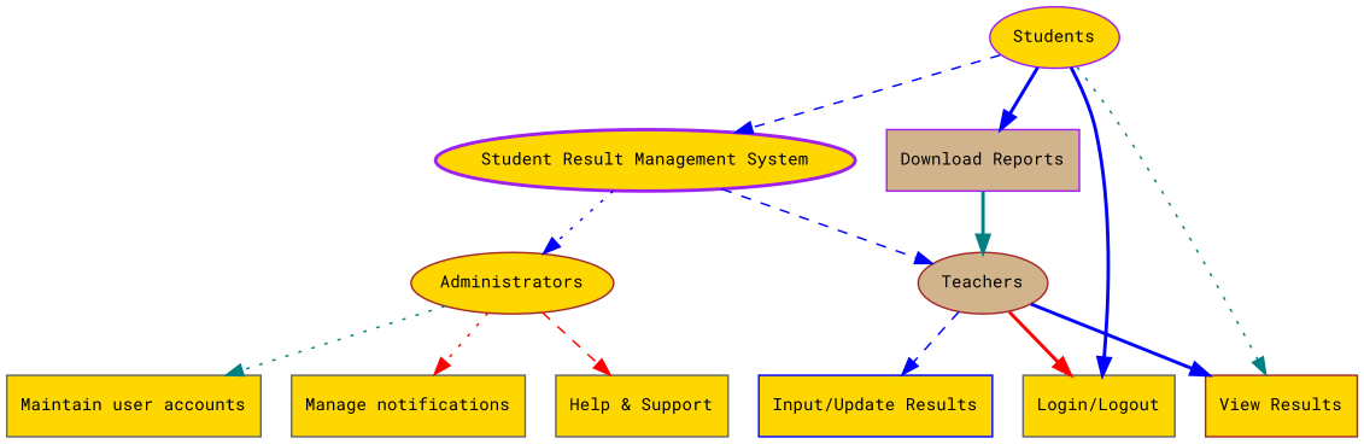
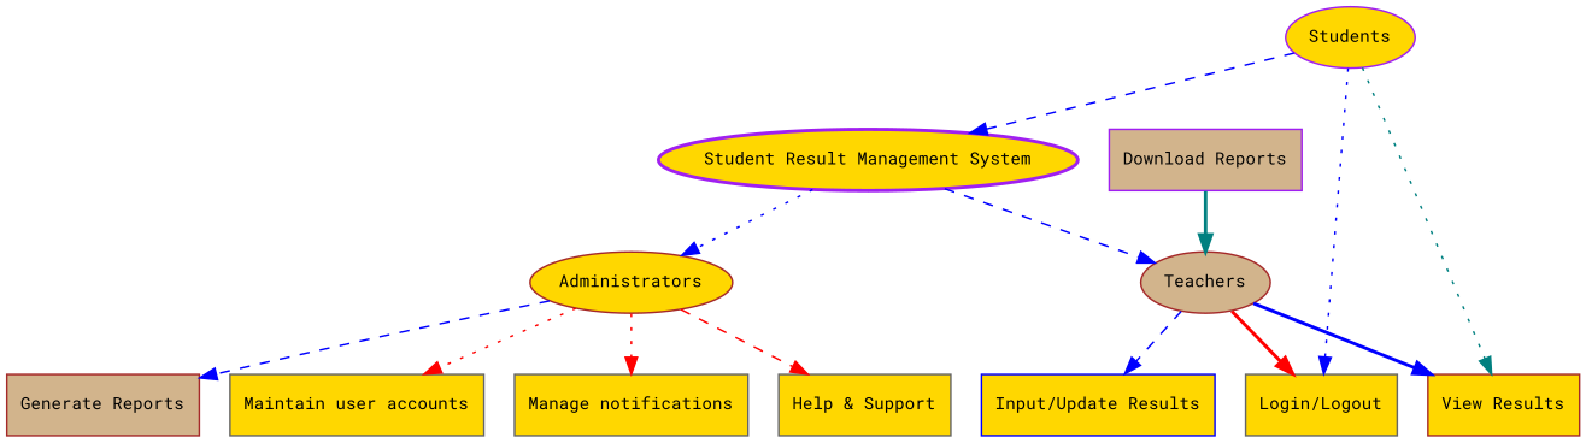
  digraph {
    fontname="Roboto Mono"
    node [color=brown fillcolor=gold fontname="Roboto Mono" fontsize=10 shape=rectangle style=filled]
    edge [color=blue fontname="Roboto Mono" fontsize=9 style=dashed]
    n1 [color=purple label="Student Result Management System" shape=ellipse style="bold,filled"]
    n2 [fillcolor=tan label=Teachers shape=ellipse]
    n3 [label=Administrators shape=ellipse]
    n4 [color=purple label=Students shape=ellipse]
    n5 [color=gray40 label="Login/Logout"]
    n6 [label="View Results"]
    n7 [color=purple fillcolor=tan label="Download Reports"]
    n8 [color=blue label="Input/Update Results"]
+   n9 [fillcolor=tan label="Generate Reports"]
    n10 [color=gray40 label="Maintain user accounts"]
    n11 [color=gray40 label="Manage notifications"]
    n12 [color=gray40 label="Help & Support"]
    n1 -> n2
    n1 -> n3 [style=dotted]
    n2 -> n5 [color=red style=bold]
    n2 -> n6 [style=bold]
    n2 -> n8
-   n3 -> n10 [color=teal style=dotted]
+   n3 -> n9
+   n3 -> n10 [color=red style=dotted]
    n3 -> n11 [color=red style=dotted]
    n3 -> n12 [color=red]
    n4 -> n1
-   n4 -> n5 [style=bold]
+   n4 -> n5 [style=dotted]
    n4 -> n6 [color=teal style=dotted]
-   n4 -> n7 [style=bold]
    n7 -> n2 [color=teal style=bold]
  }
